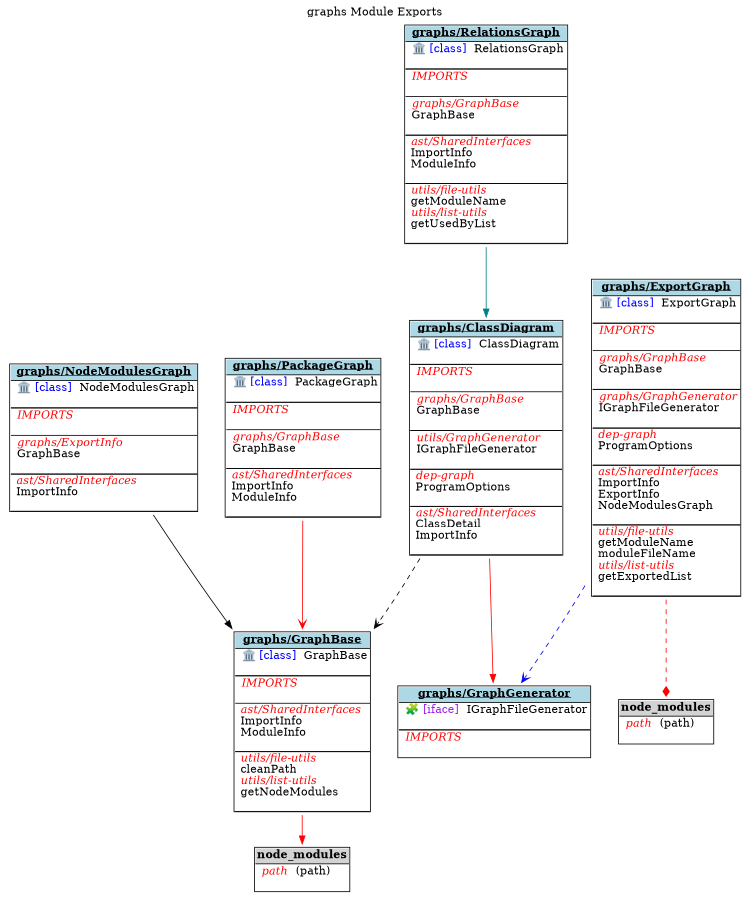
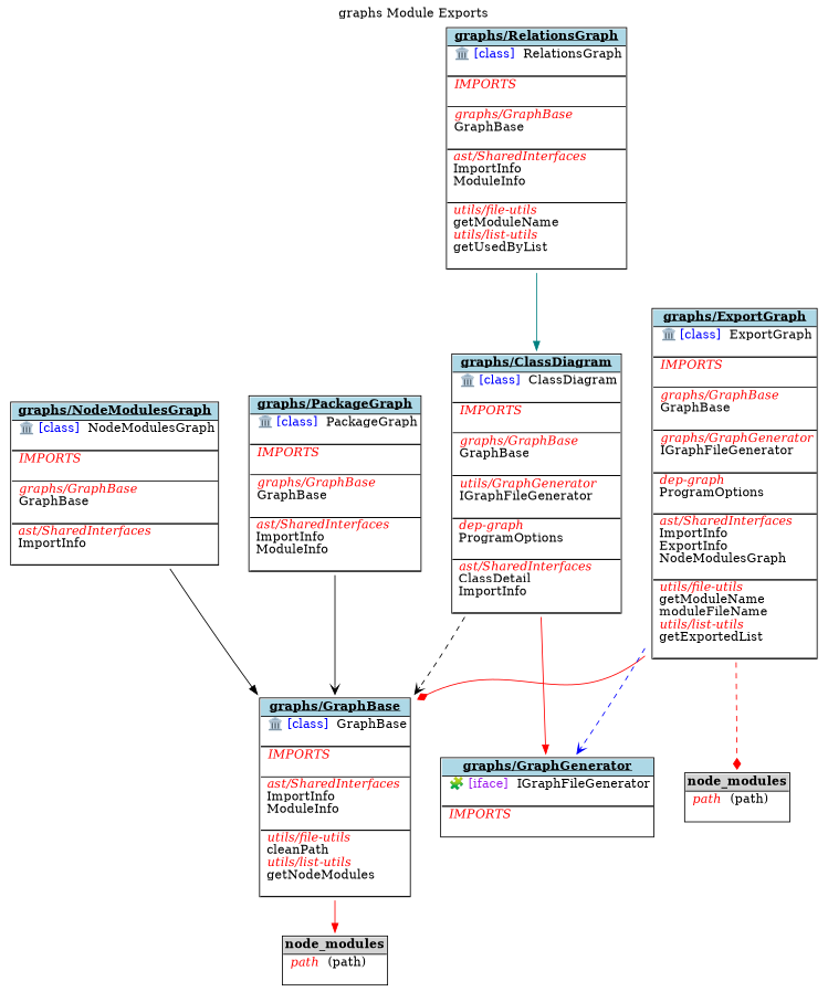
  digraph {
    label="graphs Module Exports"
    labelloc=t
    node [shape=none]
    edge [arrowhead=normal color=red style=solid]
    n1 [label=<<TABLE cellspacing="0" cellborder="0" align="left"> <TR><TD bgcolor="lightblue" HREF="tsdocs\modules\graphs_ClassDiagram.html" TARGET="_blank" align="CENTER"><U><B>graphs/ClassDiagram</B></U></TD></TR> <TR><TD BORDER="1" SIDES="TB" ALIGN="LEFT" BALIGN="LEFT"> <font color='blue'>🏛️ [class]</font>  ClassDiagram<BR/> </TD></TR> <TR><TD BORDER="1" SIDES="T" align="LEFT"> <font color="red"><I>IMPORTS</I></font><BR/> </TD></TR> <TR><TD BORDER="1" SIDES="TB" align="left" BALIGN="LEFT"> <font color="red"><I>graphs/GraphBase</I></font><BR/> GraphBase<BR/> </TD></TR> <TR><TD BORDER="1" SIDES="TB" align="left" BALIGN="LEFT"> <font color="red"><I>utils/GraphGenerator</I></font><BR/> IGraphFileGenerator<BR/> </TD></TR> <TR><TD BORDER="1" SIDES="TB" cellpadding="1" align="left" BALIGN="LEFT"> <font color="red"><I>dep-graph</I></font><BR/> ProgramOptions<BR/> </TD></TR> <TR><TD BORDER="1" SIDES="TB" cellpadding="1" align="left" BALIGN="LEFT"> <font color="red"><I>ast/SharedInterfaces</I></font><BR/> ClassDetail<BR/> ImportInfo<BR/> </TD></TR> </TABLE>>]
    n2 [label=<<TABLE cellspacing="0" cellborder="0" align="left"> <TR><TD bgcolor="lightblue" HREF="tsdocs\modules\graphs_GraphBase.html" TARGET="_blank" align="CENTER"><U><B>graphs/GraphBase</B></U></TD></TR> <TR><TD BORDER="1" SIDES="TB" ALIGN="LEFT" BALIGN="LEFT"> <font color='blue'>🏛️ [class]</font>  GraphBase<BR/> </TD></TR> <TR><TD BORDER="1" SIDES="T" align="LEFT"> <font color="red"><I>IMPORTS</I></font><BR/> </TD></TR> <TR><TD BORDER="1" SIDES="TB" cellpadding="1" align="left" BALIGN="LEFT"> <font color="red"><I>ast/SharedInterfaces</I></font><BR/> ImportInfo<BR/> ModuleInfo<BR/> </TD></TR> <TR><TD BORDER="1" SIDES="TB" cellpadding="1" align="left" BALIGN="LEFT"> <font color="red"><I>utils/file-utils</I></font><BR/> cleanPath<BR/> <font color="red"><I>utils/list-utils</I></font><BR/> getNodeModules<BR/> </TD></TR> </TABLE>>]
    n3 [label=<<TABLE cellspacing="0" cellborder="0" align="left"> <TR><TD bgcolor="lightblue" HREF="tsdocs\modules\graphs_GraphGenerator.html" TARGET="_blank" align="CENTER"><U><B>graphs/GraphGenerator</B></U></TD></TR> <TR><TD BORDER="1" SIDES="TB" ALIGN="LEFT" BALIGN="LEFT"> <font color='purple'>🧩 [iface]</font>  IGraphFileGenerator<BR/> </TD></TR> <TR><TD BORDER="1" SIDES="T" align="LEFT"> <font color="red"><I>IMPORTS</I></font><BR/> </TD></TR> </TABLE>>]
    n4 [label=<<TABLE cellspacing="0" cellborder="0" align="left"> <TR><TD bgcolor="lightgrey" align="center"><B>node_modules</B></TD></TR> <TR><TD BORDER="1" SIDES="T" align="left" BALIGN="LEFT"> <font color="red"><I>path</I></font>  (path)<BR/> </TD></TR> </TABLE>>]
    n5 [label=<<TABLE cellspacing="0" cellborder="0" align="left"> <TR><TD bgcolor="lightblue" HREF="tsdocs\modules\graphs_ExportGraph.html" TARGET="_blank" align="CENTER"><U><B>graphs/ExportGraph</B></U></TD></TR> <TR><TD BORDER="1" SIDES="TB" ALIGN="LEFT" BALIGN="LEFT"> <font color='blue'>🏛️ [class]</font>  ExportGraph<BR/> </TD></TR> <TR><TD BORDER="1" SIDES="T" align="LEFT"> <font color="red"><I>IMPORTS</I></font><BR/> </TD></TR> <TR><TD BORDER="1" SIDES="TB" align="left" BALIGN="LEFT"> <font color="red"><I>graphs/GraphBase</I></font><BR/> GraphBase<BR/> </TD></TR> <TR><TD BORDER="1" SIDES="TB" align="left" BALIGN="LEFT"> <font color="red"><I>graphs/GraphGenerator</I></font><BR/> IGraphFileGenerator<BR/> </TD></TR> <TR><TD BORDER="1" SIDES="TB" cellpadding="1" align="left" BALIGN="LEFT"> <font color="red"><I>dep-graph</I></font><BR/> ProgramOptions<BR/> </TD></TR> <TR><TD BORDER="1" SIDES="TB" cellpadding="1" align="left" BALIGN="LEFT"> <font color="red"><I>ast/SharedInterfaces</I></font><BR/> ImportInfo<BR/> ExportInfo<BR/> NodeModulesGraph<BR/> </TD></TR> <TR><TD BORDER="1" SIDES="TB" cellpadding="1" align="left" BALIGN="LEFT"> <font color="red"><I>utils/file-utils</I></font><BR/> getModuleName<BR/> moduleFileName<BR/> <font color="red"><I>utils/list-utils</I></font><BR/> getExportedList<BR/> </TD></TR> </TABLE>>]
    n6 [label=<<TABLE cellspacing="0" cellborder="0" align="left"> <TR><TD bgcolor="lightgrey" align="center"><B>node_modules</B></TD></TR> <TR><TD BORDER="1" SIDES="T" align="left" BALIGN="LEFT"> <font color="red"><I>path</I></font>  (path)<BR/> </TD></TR> </TABLE>>]
-   n7 [label=<<TABLE cellspacing="0" cellborder="0" align="left"> <TR><TD bgcolor="lightblue" HREF="tsdocs\modules\graphs_NodeModulesGraph.html" TARGET="_blank" align="CENTER"><U><B>graphs/NodeModulesGraph</B></U></TD></TR> <TR><TD BORDER="1" SIDES="TB" ALIGN="LEFT" BALIGN="LEFT"> <font color='blue'>🏛️ [class]</font>  NodeModulesGraph<BR/> </TD></TR> <TR><TD BORDER="1" SIDES="T" align="LEFT"> <font color="red"><I>IMPORTS</I></font><BR/> </TD></TR> <TR><TD BORDER="1" SIDES="TB" align="left" BALIGN="LEFT"> <font color="red"><I>graphs/ExportInfo</I></font><BR/> GraphBase<BR/> </TD></TR> <TR><TD BORDER="1" SIDES="TB" cellpadding="1" align="left" BALIGN="LEFT"> <font color="red"><I>ast/SharedInterfaces</I></font><BR/> ImportInfo<BR/> </TD></TR> </TABLE>>]
+   n7 [label=<<TABLE cellspacing="0" cellborder="0" align="left"> <TR><TD bgcolor="lightblue" HREF="tsdocs\modules\graphs_NodeModulesGraph.html" TARGET="_blank" align="CENTER"><U><B>graphs/NodeModulesGraph</B></U></TD></TR> <TR><TD BORDER="1" SIDES="TB" ALIGN="LEFT" BALIGN="LEFT"> <font color='blue'>🏛️ [class]</font>  NodeModulesGraph<BR/> </TD></TR> <TR><TD BORDER="1" SIDES="T" align="LEFT"> <font color="red"><I>IMPORTS</I></font><BR/> </TD></TR> <TR><TD BORDER="1" SIDES="TB" align="left" BALIGN="LEFT"> <font color="red"><I>graphs/GraphBase</I></font><BR/> GraphBase<BR/> </TD></TR> <TR><TD BORDER="1" SIDES="TB" cellpadding="1" align="left" BALIGN="LEFT"> <font color="red"><I>ast/SharedInterfaces</I></font><BR/> ImportInfo<BR/> </TD></TR> </TABLE>>]
    n8 [label=<<TABLE cellspacing="0" cellborder="0" align="left"> <TR><TD bgcolor="lightblue" HREF="tsdocs\modules\graphs_PackageGraph.html" TARGET="_blank" align="CENTER"><U><B>graphs/PackageGraph</B></U></TD></TR> <TR><TD BORDER="1" SIDES="TB" ALIGN="LEFT" BALIGN="LEFT"> <font color='blue'>🏛️ [class]</font>  PackageGraph<BR/> </TD></TR> <TR><TD BORDER="1" SIDES="T" align="LEFT"> <font color="red"><I>IMPORTS</I></font><BR/> </TD></TR> <TR><TD BORDER="1" SIDES="TB" align="left" BALIGN="LEFT"> <font color="red"><I>graphs/GraphBase</I></font><BR/> GraphBase<BR/> </TD></TR> <TR><TD BORDER="1" SIDES="TB" cellpadding="1" align="left" BALIGN="LEFT"> <font color="red"><I>ast/SharedInterfaces</I></font><BR/> ImportInfo<BR/> ModuleInfo<BR/> </TD></TR> </TABLE>>]
    n9 [label=<<TABLE cellspacing="0" cellborder="0" align="left"> <TR><TD bgcolor="lightblue" HREF="tsdocs\modules\graphs_RelationsGraph.html" TARGET="_blank" align="CENTER"><U><B>graphs/RelationsGraph</B></U></TD></TR> <TR><TD BORDER="1" SIDES="TB" ALIGN="LEFT" BALIGN="LEFT"> <font color='blue'>🏛️ [class]</font>  RelationsGraph<BR/> </TD></TR> <TR><TD BORDER="1" SIDES="T" align="LEFT"> <font color="red"><I>IMPORTS</I></font><BR/> </TD></TR> <TR><TD BORDER="1" SIDES="TB" align="left" BALIGN="LEFT"> <font color="red"><I>graphs/GraphBase</I></font><BR/> GraphBase<BR/> </TD></TR> <TR><TD BORDER="1" SIDES="TB" cellpadding="1" align="left" BALIGN="LEFT"> <font color="red"><I>ast/SharedInterfaces</I></font><BR/> ImportInfo<BR/> ModuleInfo<BR/> </TD></TR> <TR><TD BORDER="1" SIDES="TB" cellpadding="1" align="left" BALIGN="LEFT"> <font color="red"><I>utils/file-utils</I></font><BR/> getModuleName<BR/> <font color="red"><I>utils/list-utils</I></font><BR/> getUsedByList<BR/> </TD></TR> </TABLE>>]
    n1 -> n2 [arrowhead=vee color=black style=dashed]
    n1 -> n3
    n2 -> n4
+   n5 -> n2 [arrowhead=diamond]
    n5 -> n3 [arrowhead=vee color=blue style=dashed]
    n5 -> n6 [arrowhead=diamond style=dashed]
    n7 -> n2 [color=black]
-   n8 -> n2 [arrowhead=vee]
+   n8 -> n2 [arrowhead=vee color=black]
    n9 -> n1 [color=teal]
  }
